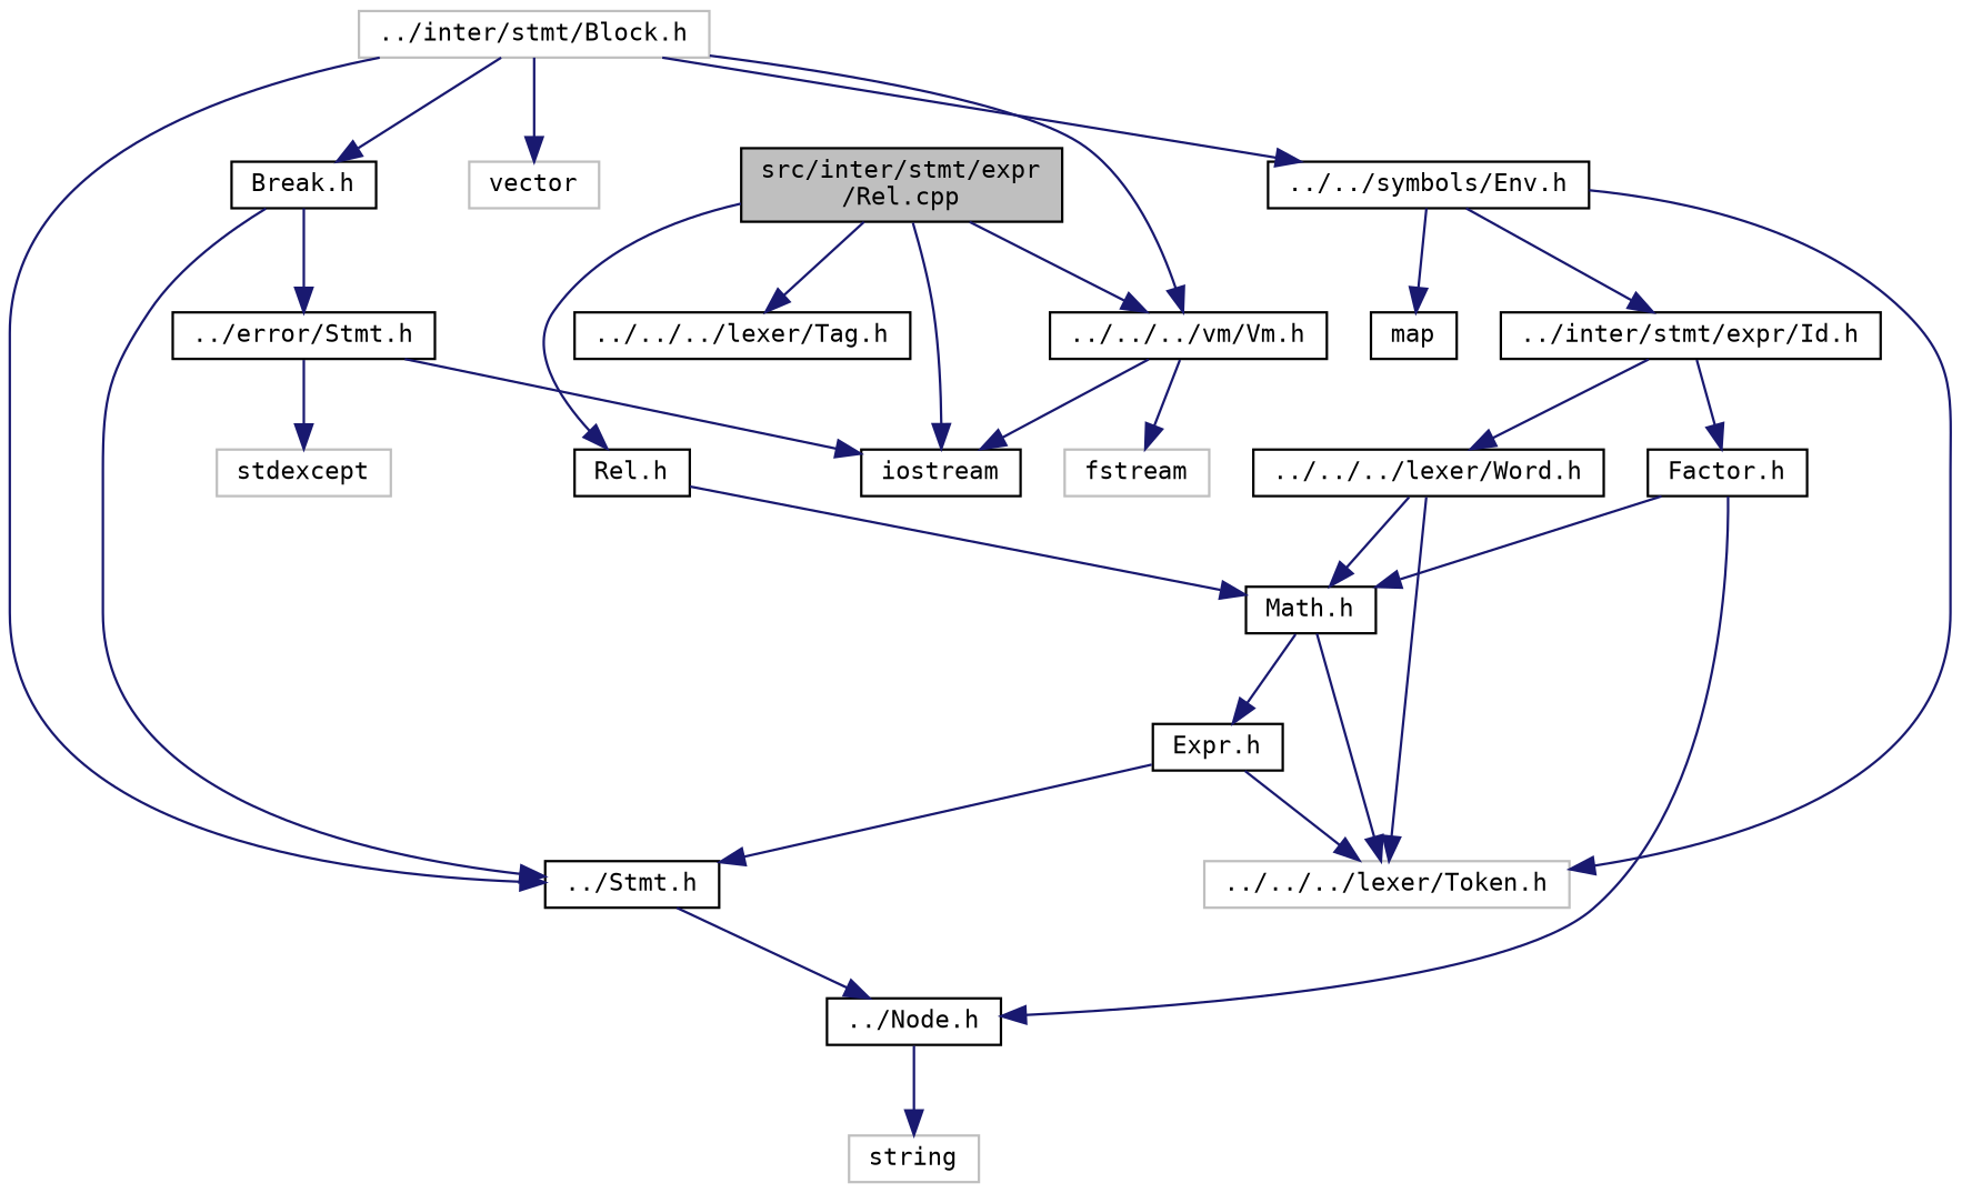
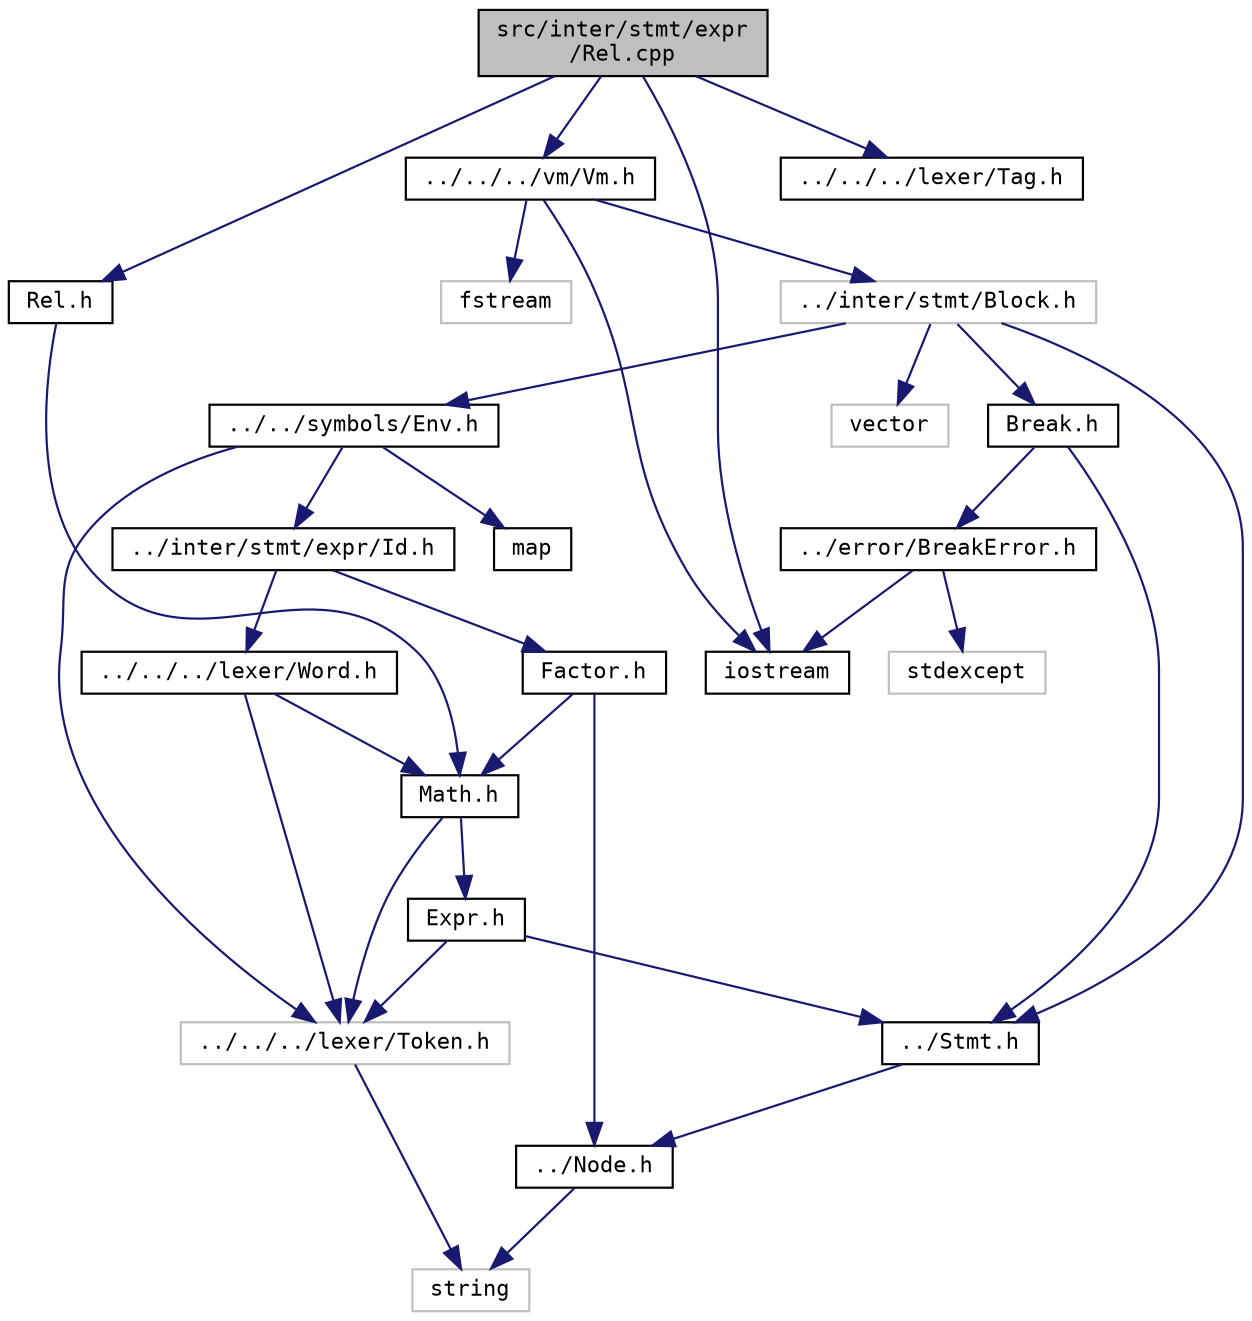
  digraph {
    fontname="DejaVu Sans Mono"
    node [color=black fillcolor=white fontname="DejaVu Sans Mono" fontsize=10 shape=record style=filled]
    edge [color=midnightblue fontname="DejaVu Sans Mono" fontsize=10 labelfontname=Helvetica labelfontsize=10 style=solid]
    n1 [fillcolor=grey75 fontcolor=black height=0.2 label="src/inter/stmt/expr\l/Rel.cpp" width=0.4]
    n2 [height=0.2 label=iostream width=0.4]
    n3 [height=0.2 label="Rel.h" width=0.4]
    n4 [height=0.2 label="../../../lexer/Tag.h" width=0.4]
    n5 [height=0.2 label="../../../vm/Vm.h" width=0.4]
    n6 [height=0.2 label="Math.h" width=0.4]
    n7 [color=grey75 height=0.2 label="../inter/stmt/Block.h" width=0.4]
    n8 [color=grey75 height=0.2 label=fstream width=0.4]
    n9 [color=grey75 height=0.2 label="../../../lexer/Token.h" width=0.4]
    n10 [height=0.2 label="Expr.h" width=0.4]
    n11 [color=grey75 height=0.2 label=string width=0.4]
    n12 [height=0.2 label="../Stmt.h" width=0.4]
    n13 [height=0.2 label="../Node.h" width=0.4]
    n14 [height=0.2 label="../../symbols/Env.h" width=0.4]
    n15 [height=0.2 label="Break.h" width=0.4]
    n16 [color=grey75 height=0.2 label=vector width=0.4]
    n17 [height=0.2 label=map width=0.4]
    n18 [height=0.2 label="../inter/stmt/expr/Id.h" width=0.4]
-   n19 [height=0.2 label="../error/Stmt.h" width=0.4]
+   n19 [height=0.2 label="../error/BreakError.h" width=0.4]
    n20 [height=0.2 label="Factor.h" width=0.4]
    n21 [height=0.2 label="../../../lexer/Word.h" width=0.4]
    n22 [color=grey75 height=0.2 label=stdexcept width=0.4]
    n1 -> n2
    n1 -> n3
    n1 -> n4
    n1 -> n5
    n3 -> n6
    n5 -> n2
-   n7 -> n5
+   n5 -> n7
    n5 -> n8
    n6 -> n9
    n6 -> n10
    n7 -> n12
    n7 -> n14
    n7 -> n15
    n7 -> n16
+   n9 -> n11
    n10 -> n9
    n10 -> n12
    n12 -> n13
    n13 -> n11
    n14 -> n9
    n14 -> n17
    n14 -> n18
    n15 -> n12
    n15 -> n19
    n18 -> n20
    n18 -> n21
    n19 -> n2
    n19 -> n22
    n20 -> n6
    n20 -> n13
    n21 -> n6
    n21 -> n9
  }
